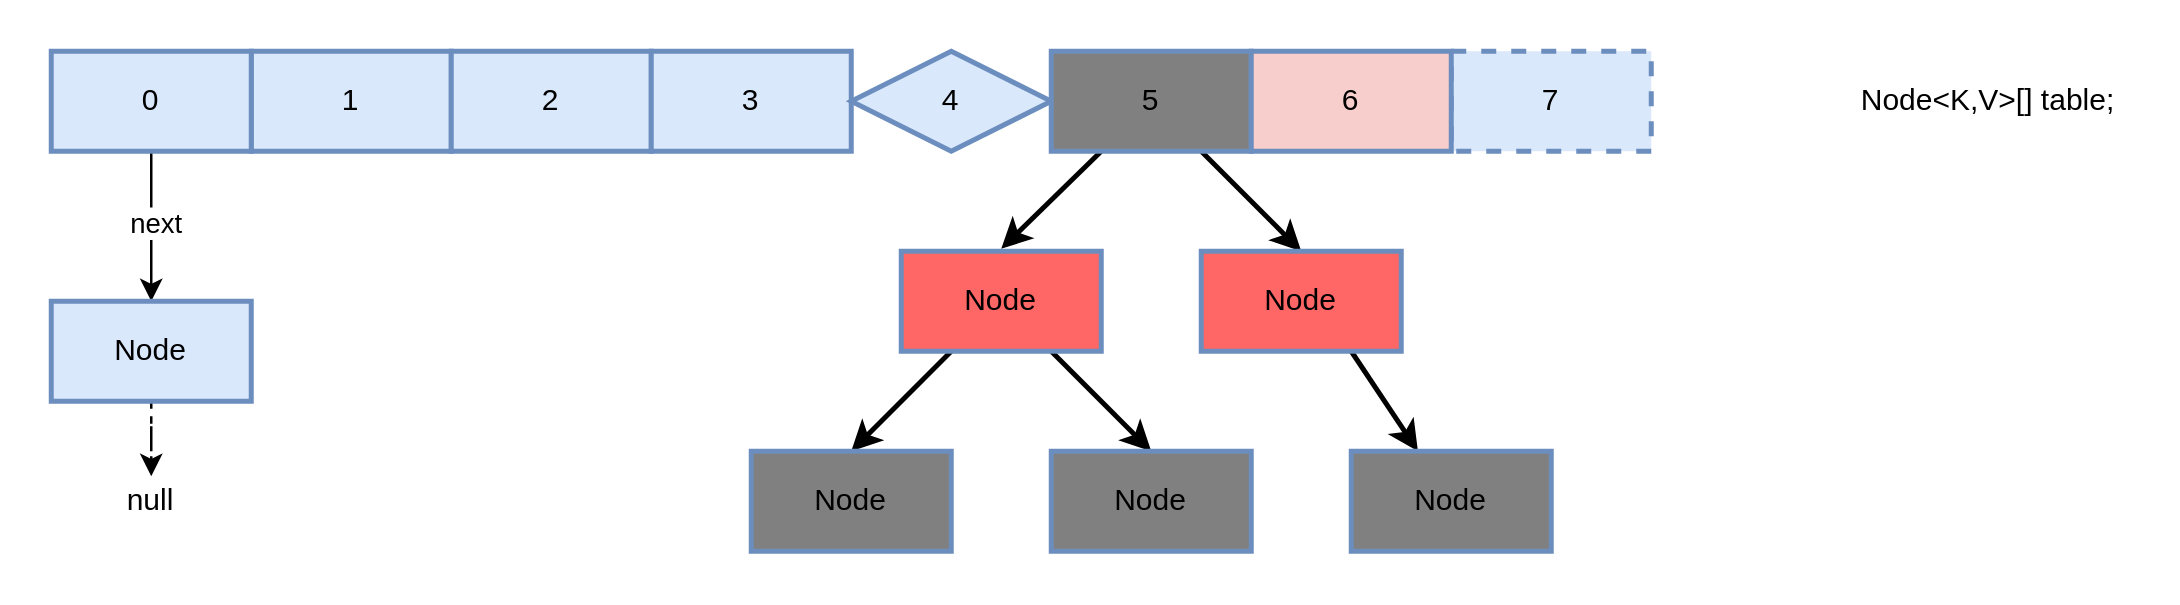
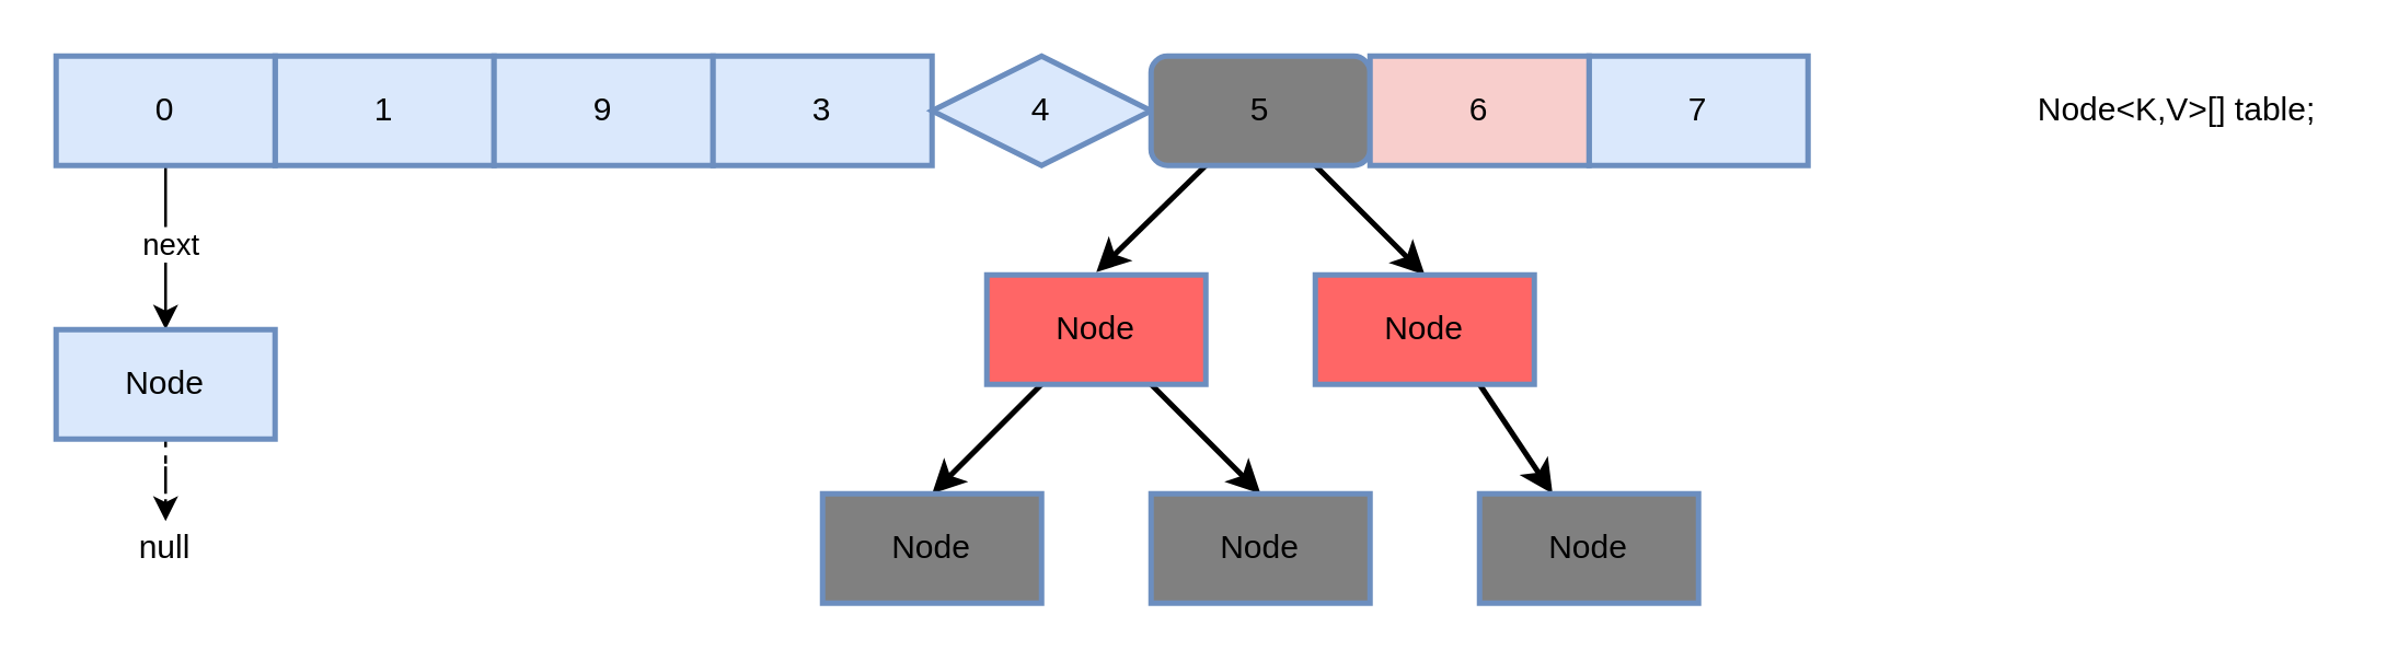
  <mxCell id="0" />
  <mxCell id="1" parent="0" />
  <mxCell id="2" value="1" style="rounded=0;whiteSpace=wrap;html=1;strokeWidth=2;fillColor=#dae8fc;strokeColor=#6c8ebf;" vertex="1" parent="1"><mxGeometry x="100" y="20" width="80" height="40" as="geometry" /></mxCell>
- <mxCell id="3" value="2" style="rounded=0;whiteSpace=wrap;html=1;strokeWidth=2;fillColor=#dae8fc;strokeColor=#6c8ebf;" vertex="1" parent="1"><mxGeometry x="180" y="20" width="80" height="40" as="geometry" /></mxCell>
+ <mxCell id="3" value="9" style="rounded=0;whiteSpace=wrap;html=1;strokeWidth=2;fillColor=#dae8fc;strokeColor=#6c8ebf;" vertex="1" parent="1"><mxGeometry x="180" y="20" width="80" height="40" as="geometry" /></mxCell>
  <mxCell id="4" value="3" style="rounded=0;whiteSpace=wrap;html=1;strokeWidth=2;fillColor=#dae8fc;strokeColor=#6c8ebf;" vertex="1" parent="1"><mxGeometry x="260" y="20" width="80" height="40" as="geometry" /></mxCell>
  <mxCell id="5" value="4" style="rhombus;whiteSpace=wrap;html=1;strokeWidth=2;fillColor=#dae8fc;strokeColor=#6c8ebf;" vertex="1" parent="1"><mxGeometry x="340" y="20" width="80" height="40" as="geometry" /></mxCell>
- <mxCell id="6" value="7" style="rounded=0;whiteSpace=wrap;html=1;strokeWidth=2;fillColor=#dae8fc;strokeColor=#6c8ebf;dashed=1;" vertex="1" parent="1"><mxGeometry x="580" y="20" width="80" height="40" as="geometry" /></mxCell>
+ <mxCell id="6" value="7" style="rounded=0;whiteSpace=wrap;html=1;strokeWidth=2;fillColor=#dae8fc;strokeColor=#6c8ebf;" vertex="1" parent="1"><mxGeometry x="580" y="20" width="80" height="40" as="geometry" /></mxCell>
  <mxCell id="7" value="" style="rounded=0;orthogonalLoop=1;jettySize=auto;html=1;strokeWidth=2;startArrow=none;startFill=0;entryX=0.5;entryY=0;entryDx=0;entryDy=0;" edge="1" parent="1" source="9" target="22"><mxGeometry relative="1" as="geometry" /></mxCell>
  <mxCell id="8" style="edgeStyle=none;rounded=0;orthogonalLoop=1;jettySize=auto;html=1;exitX=0.25;exitY=1;exitDx=0;exitDy=0;startArrow=none;startFill=0;strokeWidth=2;" edge="1" parent="1" source="9"><mxGeometry relative="1" as="geometry"><mxPoint x="400" y="99" as="targetPoint" /></mxGeometry></mxCell>
- <mxCell id="9" value="5" style="rounded=0;whiteSpace=wrap;html=1;strokeWidth=2;strokeColor=#6c8ebf;fillColor=#808080;" vertex="1" parent="1"><mxGeometry x="420" y="20" width="80" height="40" as="geometry" /></mxCell>
+ <mxCell id="9" value="5" style="whiteSpace=wrap;html=1;strokeWidth=2;strokeColor=#6c8ebf;fillColor=#808080;rounded=1;" vertex="1" parent="1"><mxGeometry x="420" y="20" width="80" height="40" as="geometry" /></mxCell>
  <mxCell id="10" value="6" style="rounded=0;whiteSpace=wrap;html=1;strokeWidth=2;fillColor=#f8cecc;strokeColor=#6c8ebf;" vertex="1" parent="1"><mxGeometry x="500" y="20" width="80" height="40" as="geometry" /></mxCell>
  <mxCell id="11" value="" style="edgeStyle=orthogonalEdgeStyle;rounded=0;orthogonalLoop=1;jettySize=auto;html=1;" edge="1" parent="1" source="13" target="16"><mxGeometry relative="1" as="geometry" /></mxCell>
  <mxCell id="12" value="next" style="edgeLabel;html=1;align=center;verticalAlign=middle;resizable=0;points=[];" vertex="1" connectable="0" parent="11"><mxGeometry x="-0.075" y="1" relative="1" as="geometry"><mxPoint as="offset" /></mxGeometry></mxCell>
  <mxCell id="13" value="0" style="rounded=0;whiteSpace=wrap;html=1;strokeWidth=2;fillColor=#dae8fc;strokeColor=#6c8ebf;" vertex="1" parent="1"><mxGeometry x="20" y="20" width="80" height="40" as="geometry" /></mxCell>
  <mxCell id="14" value="Node&amp;lt;K,V&amp;gt;[] table;" style="text;html=1;strokeColor=none;fillColor=none;align=center;verticalAlign=middle;whiteSpace=wrap;rounded=0;" vertex="1" parent="1"><mxGeometry x="740" y="20" width="110" height="40" as="geometry" /></mxCell>
  <mxCell id="15" value="" style="edgeStyle=orthogonalEdgeStyle;rounded=0;orthogonalLoop=1;jettySize=auto;html=1;dashed=1;" edge="1" parent="1" source="16" target="17"><mxGeometry relative="1" as="geometry" /></mxCell>
  <mxCell id="16" value="Node" style="rounded=0;whiteSpace=wrap;html=1;strokeWidth=2;fillColor=#dae8fc;strokeColor=#6c8ebf;" vertex="1" parent="1"><mxGeometry x="20" y="120" width="80" height="40" as="geometry" /></mxCell>
  <mxCell id="17" value="null" style="text;html=1;strokeColor=none;fillColor=none;align=center;verticalAlign=middle;whiteSpace=wrap;rounded=0;" vertex="1" parent="1"><mxGeometry x="40" y="190" width="40" height="20" as="geometry" /></mxCell>
  <mxCell id="18" style="edgeStyle=none;rounded=0;orthogonalLoop=1;jettySize=auto;html=1;exitX=0.25;exitY=1;exitDx=0;exitDy=0;entryX=0.5;entryY=0;entryDx=0;entryDy=0;startArrow=none;startFill=0;strokeWidth=2;" edge="1" parent="1" source="20" target="23"><mxGeometry relative="1" as="geometry" /></mxCell>
  <mxCell id="19" style="edgeStyle=none;rounded=0;orthogonalLoop=1;jettySize=auto;html=1;exitX=0.75;exitY=1;exitDx=0;exitDy=0;entryX=0.5;entryY=0;entryDx=0;entryDy=0;startArrow=none;startFill=0;strokeWidth=2;" edge="1" parent="1" source="20" target="25"><mxGeometry relative="1" as="geometry" /></mxCell>
  <mxCell id="20" value="Node" style="rounded=0;whiteSpace=wrap;html=1;strokeWidth=2;strokeColor=#6c8ebf;fillColor=#FF6666;" vertex="1" parent="1"><mxGeometry x="360" y="100" width="80" height="40" as="geometry" /></mxCell>
  <mxCell id="21" style="edgeStyle=none;rounded=0;orthogonalLoop=1;jettySize=auto;html=1;exitX=0.75;exitY=1;exitDx=0;exitDy=0;startArrow=none;startFill=0;strokeWidth=2;" edge="1" parent="1" source="22" target="24"><mxGeometry relative="1" as="geometry" /></mxCell>
  <mxCell id="22" value="Node" style="rounded=0;whiteSpace=wrap;html=1;strokeWidth=2;strokeColor=#6c8ebf;fillColor=#FF6666;" vertex="1" parent="1"><mxGeometry x="480" y="100" width="80" height="40" as="geometry" /></mxCell>
  <mxCell id="23" value="Node" style="rounded=0;whiteSpace=wrap;html=1;strokeWidth=2;strokeColor=#6c8ebf;fillColor=#808080;" vertex="1" parent="1"><mxGeometry x="300" y="180" width="80" height="40" as="geometry" /></mxCell>
  <mxCell id="24" value="Node" style="rounded=0;whiteSpace=wrap;html=1;strokeWidth=2;strokeColor=#6c8ebf;fillColor=#808080;" vertex="1" parent="1"><mxGeometry x="540" y="180" width="80" height="40" as="geometry" /></mxCell>
  <mxCell id="25" value="Node" style="rounded=0;whiteSpace=wrap;html=1;strokeWidth=2;strokeColor=#6c8ebf;fillColor=#808080;" vertex="1" parent="1"><mxGeometry x="420" y="180" width="80" height="40" as="geometry" /></mxCell>
